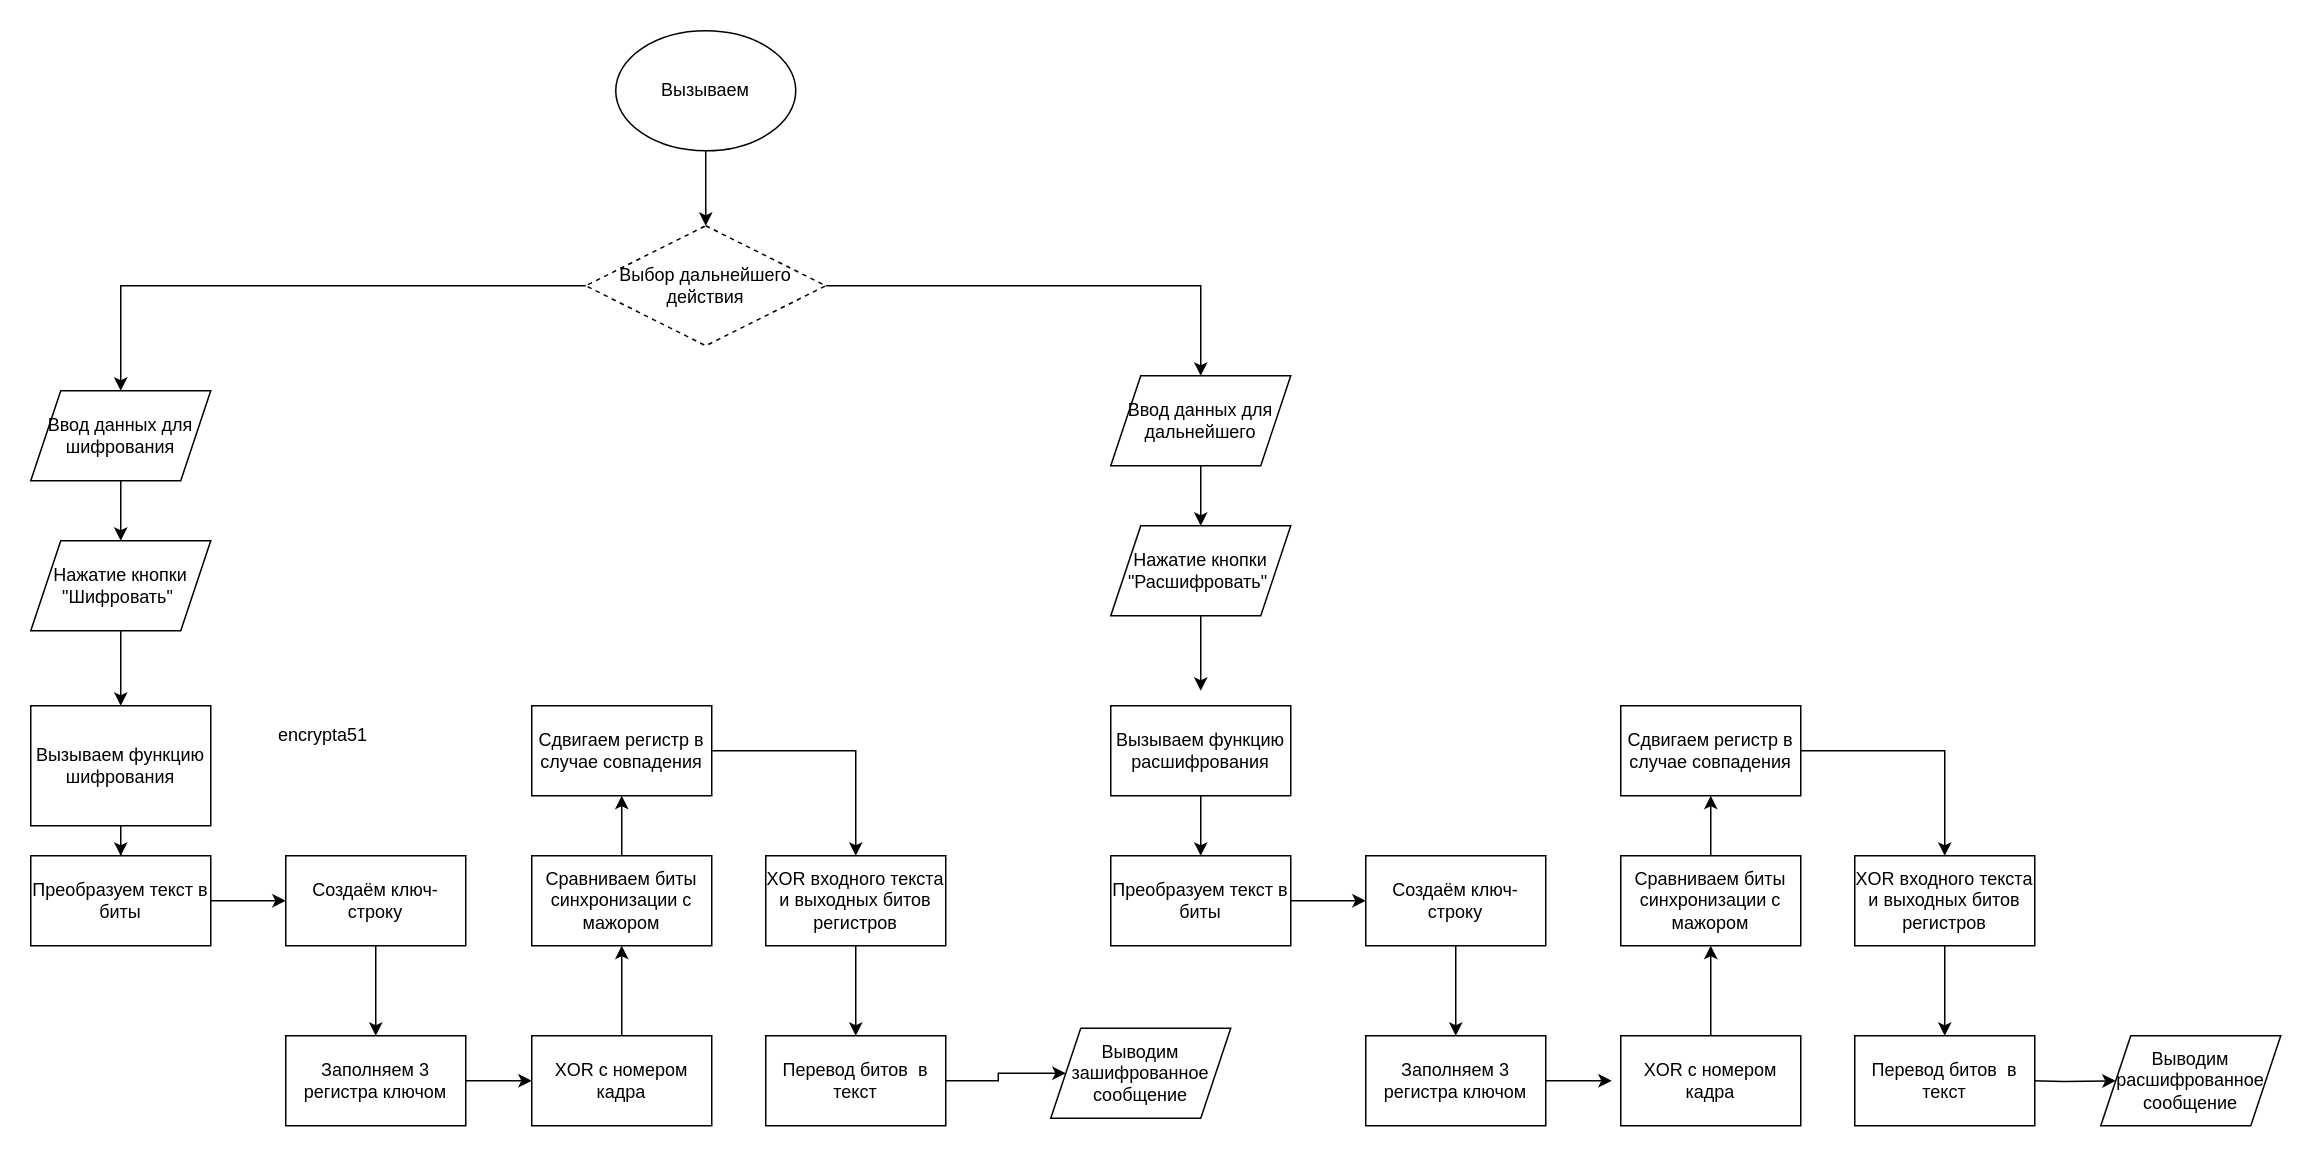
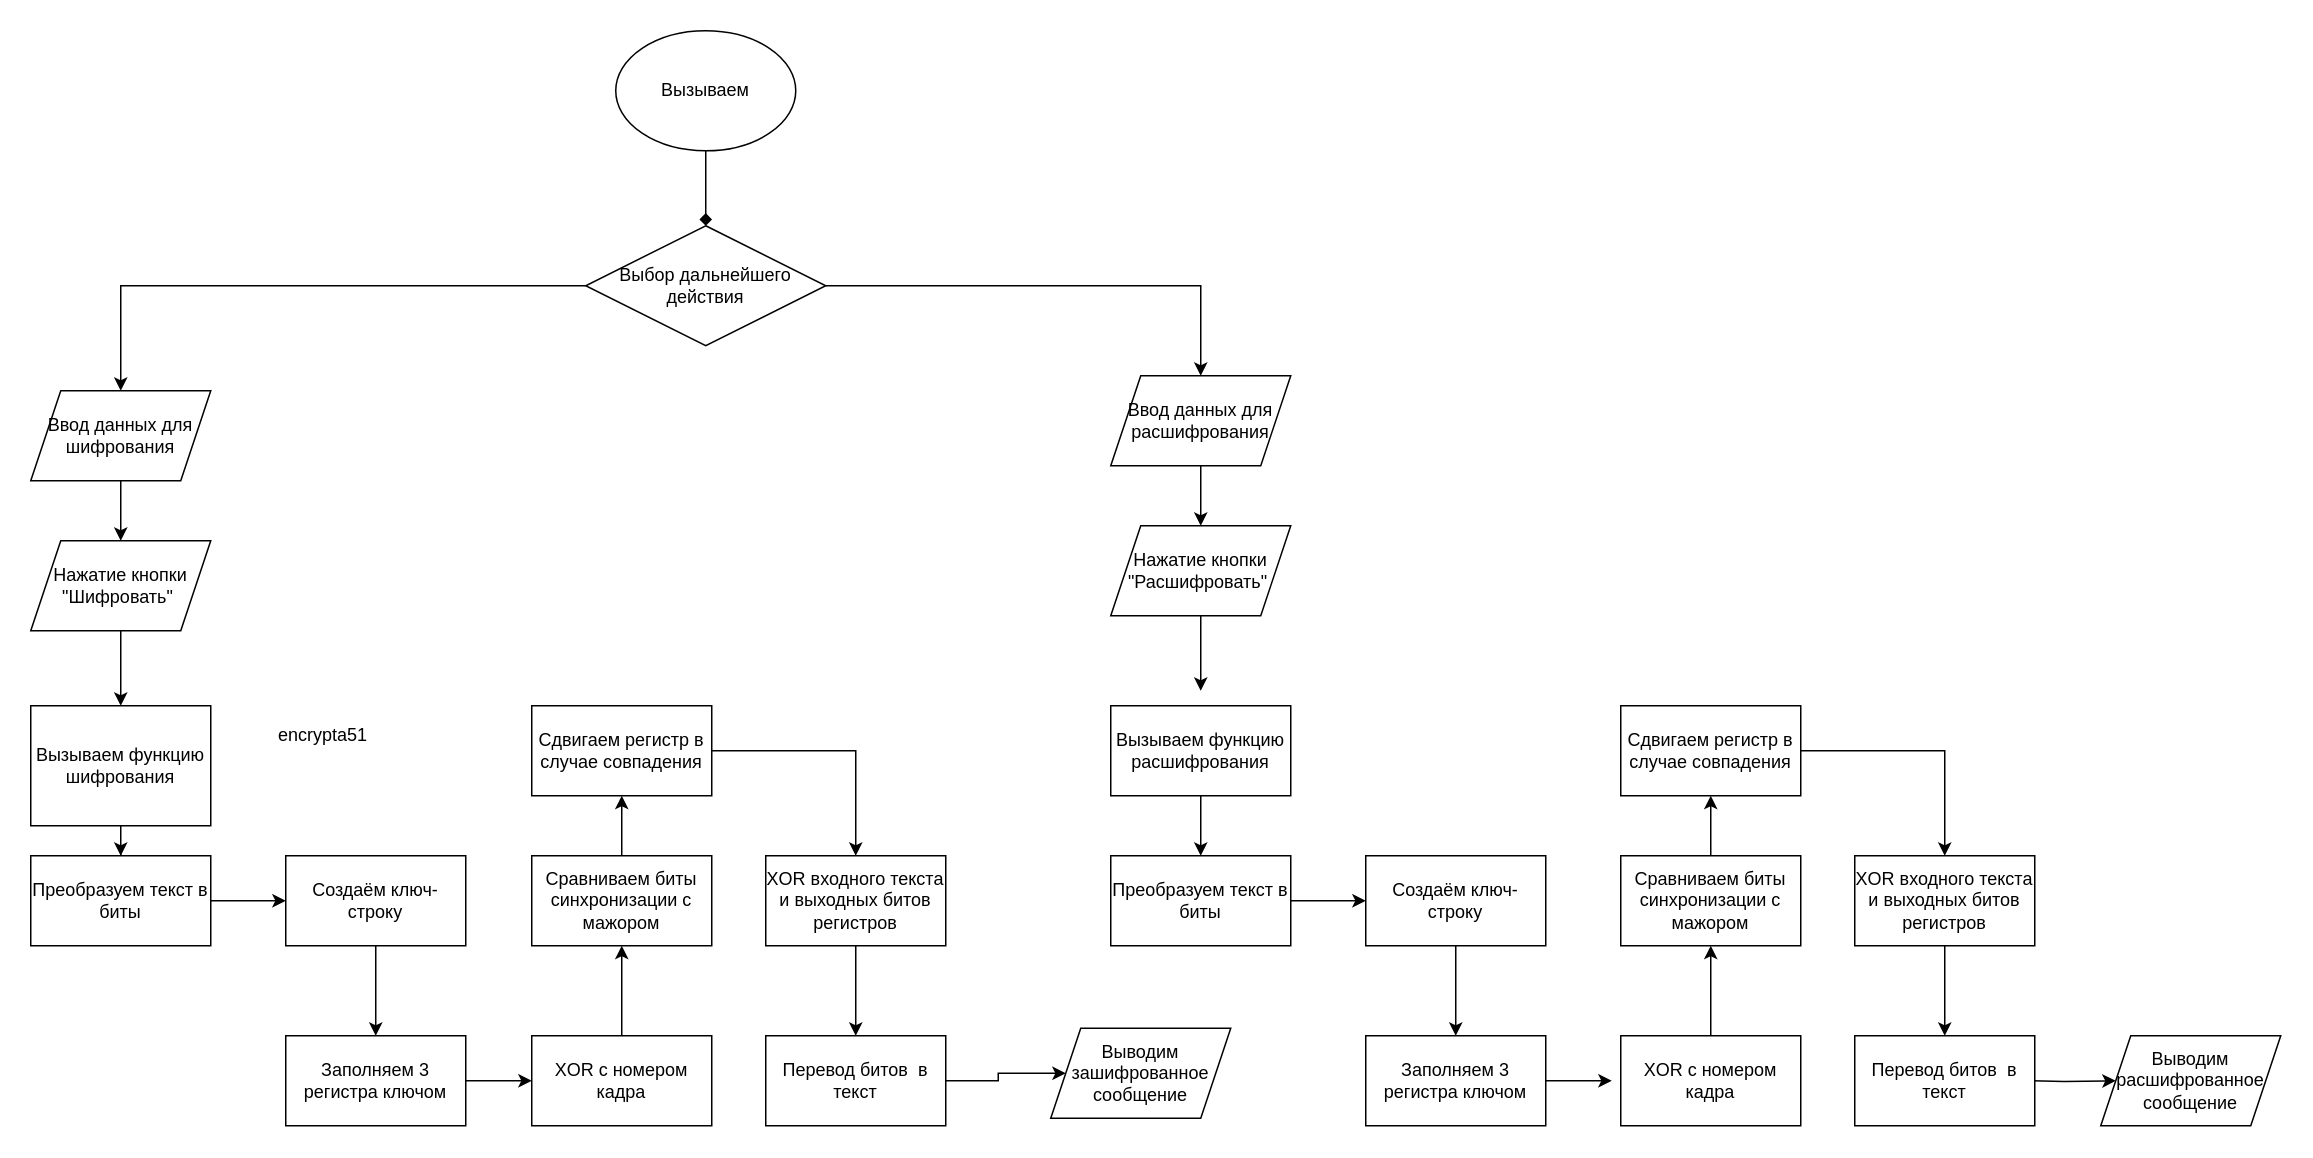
  <mxCell id="0" />
  <mxCell id="1" parent="0" />
- <mxCell id="2" value="" style="edgeStyle=orthogonalEdgeStyle;rounded=0;orthogonalLoop=1;jettySize=auto;html=1;" parent="1" source="3" target="6" edge="1"><mxGeometry relative="1" as="geometry" /></mxCell>
+ <mxCell id="2" value="" style="edgeStyle=orthogonalEdgeStyle;rounded=0;orthogonalLoop=1;jettySize=auto;html=1;endArrow=diamond;" parent="1" source="3" target="6" edge="1"><mxGeometry relative="1" as="geometry" /></mxCell>
  <mxCell id="3" value="Вызываем" style="ellipse;whiteSpace=wrap;html=1;" parent="1" vertex="1"><mxGeometry x="410" y="20" width="120" height="80" as="geometry" /></mxCell>
  <mxCell id="4" value="" style="edgeStyle=orthogonalEdgeStyle;rounded=0;orthogonalLoop=1;jettySize=auto;html=1;" parent="1" source="6" target="8" edge="1"><mxGeometry relative="1" as="geometry" /></mxCell>
  <mxCell id="5" value="" style="edgeStyle=orthogonalEdgeStyle;rounded=0;orthogonalLoop=1;jettySize=auto;html=1;" parent="1" source="6" target="10" edge="1"><mxGeometry relative="1" as="geometry" /></mxCell>
- <mxCell id="6" value="Выбор дальнейшего действия" style="rhombus;whiteSpace=wrap;html=1;dashed=1;" parent="1" vertex="1"><mxGeometry x="390" y="150" width="160" height="80" as="geometry" /></mxCell>
+ <mxCell id="6" value="Выбор дальнейшего действия" style="rhombus;whiteSpace=wrap;html=1;" parent="1" vertex="1"><mxGeometry x="390" y="150" width="160" height="80" as="geometry" /></mxCell>
  <mxCell id="7" value="" style="edgeStyle=orthogonalEdgeStyle;rounded=0;orthogonalLoop=1;jettySize=auto;html=1;" parent="1" source="8" target="12" edge="1"><mxGeometry relative="1" as="geometry" /></mxCell>
  <mxCell id="8" value="Ввод данных для шифрования" style="shape=parallelogram;perimeter=parallelogramPerimeter;whiteSpace=wrap;html=1;fixedSize=1;" parent="1" vertex="1"><mxGeometry x="20" y="260" width="120" height="60" as="geometry" /></mxCell>
  <mxCell id="9" value="" style="edgeStyle=orthogonalEdgeStyle;rounded=0;orthogonalLoop=1;jettySize=auto;html=1;" parent="1" source="10" target="14" edge="1"><mxGeometry relative="1" as="geometry" /></mxCell>
- <mxCell id="10" value="Ввод данных для дальнейшего" style="shape=parallelogram;perimeter=parallelogramPerimeter;whiteSpace=wrap;html=1;fixedSize=1;" parent="1" vertex="1"><mxGeometry x="740" y="250" width="120" height="60" as="geometry" /></mxCell>
+ <mxCell id="10" value="Ввод данных для расшифрования" style="shape=parallelogram;perimeter=parallelogramPerimeter;whiteSpace=wrap;html=1;fixedSize=1;" parent="1" vertex="1"><mxGeometry x="740" y="250" width="120" height="60" as="geometry" /></mxCell>
  <mxCell id="11" value="" style="edgeStyle=orthogonalEdgeStyle;rounded=0;orthogonalLoop=1;jettySize=auto;html=1;" parent="1" source="12" target="16" edge="1"><mxGeometry relative="1" as="geometry" /></mxCell>
  <mxCell id="12" value="Нажатие кнопки &quot;Шифровать&quot;&amp;nbsp;" style="shape=parallelogram;perimeter=parallelogramPerimeter;whiteSpace=wrap;html=1;fixedSize=1;" parent="1" vertex="1"><mxGeometry x="20" y="360" width="120" height="60" as="geometry" /></mxCell>
  <mxCell id="13" value="" style="edgeStyle=orthogonalEdgeStyle;rounded=0;orthogonalLoop=1;jettySize=auto;html=1;" parent="1" source="14" edge="1"><mxGeometry relative="1" as="geometry"><mxPoint x="800" y="460" as="targetPoint" /></mxGeometry></mxCell>
  <mxCell id="14" value="Нажатие кнопки &quot;Расшифровать&quot;&amp;nbsp;" style="shape=parallelogram;perimeter=parallelogramPerimeter;whiteSpace=wrap;html=1;fixedSize=1;" parent="1" vertex="1"><mxGeometry x="740" y="350" width="120" height="60" as="geometry" /></mxCell>
  <mxCell id="15" value="" style="edgeStyle=orthogonalEdgeStyle;rounded=0;orthogonalLoop=1;jettySize=auto;html=1;" parent="1" source="16" target="18" edge="1"><mxGeometry relative="1" as="geometry" /></mxCell>
  <mxCell id="16" value="Вызываем функцию шифрования" style="rounded=0;whiteSpace=wrap;html=1;" parent="1" vertex="1"><mxGeometry x="20" y="470" width="120" height="80" as="geometry" /></mxCell>
  <mxCell id="17" value="" style="edgeStyle=orthogonalEdgeStyle;rounded=0;orthogonalLoop=1;jettySize=auto;html=1;" parent="1" source="18" target="21" edge="1"><mxGeometry relative="1" as="geometry" /></mxCell>
  <mxCell id="18" value="Преобразуем текст в биты" style="rounded=0;whiteSpace=wrap;html=1;" parent="1" vertex="1"><mxGeometry x="20" y="570" width="120" height="60" as="geometry" /></mxCell>
  <mxCell id="19" value="encrypta51" style="text;html=1;align=center;verticalAlign=middle;whiteSpace=wrap;rounded=0;" parent="1" vertex="1"><mxGeometry x="185" y="475" width="60" height="30" as="geometry" /></mxCell>
  <mxCell id="20" value="" style="edgeStyle=orthogonalEdgeStyle;rounded=0;orthogonalLoop=1;jettySize=auto;html=1;" parent="1" source="21" target="23" edge="1"><mxGeometry relative="1" as="geometry" /></mxCell>
  <mxCell id="21" value="Создаём ключ-строку" style="rounded=0;whiteSpace=wrap;html=1;" parent="1" vertex="1"><mxGeometry x="190" y="570" width="120" height="60" as="geometry" /></mxCell>
  <mxCell id="22" value="" style="edgeStyle=orthogonalEdgeStyle;rounded=0;orthogonalLoop=1;jettySize=auto;html=1;" parent="1" source="23" target="25" edge="1"><mxGeometry relative="1" as="geometry" /></mxCell>
  <mxCell id="23" value="Заполняем 3 регистра ключом" style="rounded=0;whiteSpace=wrap;html=1;" parent="1" vertex="1"><mxGeometry x="190" y="690" width="120" height="60" as="geometry" /></mxCell>
  <mxCell id="24" value="" style="edgeStyle=orthogonalEdgeStyle;rounded=0;orthogonalLoop=1;jettySize=auto;html=1;" parent="1" source="25" target="27" edge="1"><mxGeometry relative="1" as="geometry" /></mxCell>
  <mxCell id="25" value="XOR с номером кадра" style="rounded=0;whiteSpace=wrap;html=1;" parent="1" vertex="1"><mxGeometry x="354" y="690" width="120" height="60" as="geometry" /></mxCell>
  <mxCell id="26" value="" style="edgeStyle=orthogonalEdgeStyle;rounded=0;orthogonalLoop=1;jettySize=auto;html=1;" edge="1" parent="1" source="27" target="44"><mxGeometry relative="1" as="geometry" /></mxCell>
  <mxCell id="27" value="Сравниваем биты синхронизации с мажором" style="rounded=0;whiteSpace=wrap;html=1;" parent="1" vertex="1"><mxGeometry x="354" y="570" width="120" height="60" as="geometry" /></mxCell>
  <mxCell id="28" value="" style="edgeStyle=orthogonalEdgeStyle;rounded=0;orthogonalLoop=1;jettySize=auto;html=1;" parent="1" source="29" target="31" edge="1"><mxGeometry relative="1" as="geometry" /></mxCell>
  <mxCell id="29" value="XOR входного текста и выходных битов регистров" style="rounded=0;whiteSpace=wrap;html=1;" parent="1" vertex="1"><mxGeometry x="510" y="570" width="120" height="60" as="geometry" /></mxCell>
  <mxCell id="30" value="" style="edgeStyle=orthogonalEdgeStyle;rounded=0;orthogonalLoop=1;jettySize=auto;html=1;" parent="1" source="31" target="32" edge="1"><mxGeometry relative="1" as="geometry" /></mxCell>
  <mxCell id="31" value="Перевод битов&amp;nbsp; в текст" style="rounded=0;whiteSpace=wrap;html=1;" parent="1" vertex="1"><mxGeometry x="510" y="690" width="120" height="60" as="geometry" /></mxCell>
  <mxCell id="32" value="Выводим зашифрованное сообщение" style="shape=parallelogram;perimeter=parallelogramPerimeter;whiteSpace=wrap;html=1;fixedSize=1;rounded=0;" parent="1" vertex="1"><mxGeometry x="700" y="685" width="120" height="60" as="geometry" /></mxCell>
  <mxCell id="33" value="" style="edgeStyle=orthogonalEdgeStyle;rounded=0;orthogonalLoop=1;jettySize=auto;html=1;" parent="1" source="34" target="36" edge="1"><mxGeometry relative="1" as="geometry" /></mxCell>
  <mxCell id="34" value="Вызываем функцию расшифрования" style="rounded=0;whiteSpace=wrap;html=1;" parent="1" vertex="1"><mxGeometry x="740" y="470" width="120" height="60" as="geometry" /></mxCell>
  <mxCell id="35" value="" style="edgeStyle=orthogonalEdgeStyle;rounded=0;orthogonalLoop=1;jettySize=auto;html=1;" parent="1" source="36" target="38" edge="1"><mxGeometry relative="1" as="geometry" /></mxCell>
  <mxCell id="36" value="Преобразуем текст в биты" style="rounded=0;whiteSpace=wrap;html=1;" parent="1" vertex="1"><mxGeometry x="740" y="570" width="120" height="60" as="geometry" /></mxCell>
  <mxCell id="37" value="" style="edgeStyle=orthogonalEdgeStyle;rounded=0;orthogonalLoop=1;jettySize=auto;html=1;" parent="1" source="38" target="40" edge="1"><mxGeometry relative="1" as="geometry" /></mxCell>
  <mxCell id="38" value="Создаём ключ-строку" style="rounded=0;whiteSpace=wrap;html=1;" parent="1" vertex="1"><mxGeometry x="910" y="570" width="120" height="60" as="geometry" /></mxCell>
  <mxCell id="39" value="" style="edgeStyle=orthogonalEdgeStyle;rounded=0;orthogonalLoop=1;jettySize=auto;html=1;" parent="1" source="40" edge="1"><mxGeometry relative="1" as="geometry"><mxPoint x="1074" y="720" as="targetPoint" /></mxGeometry></mxCell>
  <mxCell id="40" value="Заполняем 3 регистра ключом" style="rounded=0;whiteSpace=wrap;html=1;" parent="1" vertex="1"><mxGeometry x="910" y="690" width="120" height="60" as="geometry" /></mxCell>
  <mxCell id="41" value="" style="edgeStyle=orthogonalEdgeStyle;rounded=0;orthogonalLoop=1;jettySize=auto;html=1;" parent="1" target="42" edge="1"><mxGeometry relative="1" as="geometry"><mxPoint x="1350" y="720" as="sourcePoint" /></mxGeometry></mxCell>
  <mxCell id="42" value="Выводим расшифрованное сообщение" style="shape=parallelogram;perimeter=parallelogramPerimeter;whiteSpace=wrap;html=1;fixedSize=1;rounded=0;" parent="1" vertex="1"><mxGeometry x="1400" y="690" width="120" height="60" as="geometry" /></mxCell>
  <mxCell id="43" style="edgeStyle=orthogonalEdgeStyle;rounded=0;orthogonalLoop=1;jettySize=auto;html=1;entryX=0.5;entryY=0;entryDx=0;entryDy=0;" edge="1" parent="1" source="44" target="29"><mxGeometry relative="1" as="geometry" /></mxCell>
  <mxCell id="44" value="Сдвигаем регистр в случае совпадения" style="rounded=0;whiteSpace=wrap;html=1;" vertex="1" parent="1"><mxGeometry x="354" y="470" width="120" height="60" as="geometry" /></mxCell>
  <mxCell id="45" value="" style="edgeStyle=orthogonalEdgeStyle;rounded=0;orthogonalLoop=1;jettySize=auto;html=1;" edge="1" parent="1" source="46" target="48"><mxGeometry relative="1" as="geometry" /></mxCell>
  <mxCell id="46" value="XOR с номером кадра" style="rounded=0;whiteSpace=wrap;html=1;" vertex="1" parent="1"><mxGeometry x="1080" y="690" width="120" height="60" as="geometry" /></mxCell>
  <mxCell id="47" value="" style="edgeStyle=orthogonalEdgeStyle;rounded=0;orthogonalLoop=1;jettySize=auto;html=1;" edge="1" parent="1" source="48" target="53"><mxGeometry relative="1" as="geometry" /></mxCell>
  <mxCell id="48" value="Сравниваем биты синхронизации с мажором" style="rounded=0;whiteSpace=wrap;html=1;" vertex="1" parent="1"><mxGeometry x="1080" y="570" width="120" height="60" as="geometry" /></mxCell>
  <mxCell id="49" value="" style="edgeStyle=orthogonalEdgeStyle;rounded=0;orthogonalLoop=1;jettySize=auto;html=1;" edge="1" parent="1" source="50" target="51"><mxGeometry relative="1" as="geometry" /></mxCell>
  <mxCell id="50" value="XOR входного текста и выходных битов регистров" style="rounded=0;whiteSpace=wrap;html=1;" vertex="1" parent="1"><mxGeometry x="1236" y="570" width="120" height="60" as="geometry" /></mxCell>
  <mxCell id="51" value="Перевод битов&amp;nbsp; в текст" style="rounded=0;whiteSpace=wrap;html=1;" vertex="1" parent="1"><mxGeometry x="1236" y="690" width="120" height="60" as="geometry" /></mxCell>
  <mxCell id="52" style="edgeStyle=orthogonalEdgeStyle;rounded=0;orthogonalLoop=1;jettySize=auto;html=1;entryX=0.5;entryY=0;entryDx=0;entryDy=0;" edge="1" parent="1" source="53" target="50"><mxGeometry relative="1" as="geometry" /></mxCell>
  <mxCell id="53" value="Сдвигаем регистр в случае совпадения" style="rounded=0;whiteSpace=wrap;html=1;" vertex="1" parent="1"><mxGeometry x="1080" y="470" width="120" height="60" as="geometry" /></mxCell>
